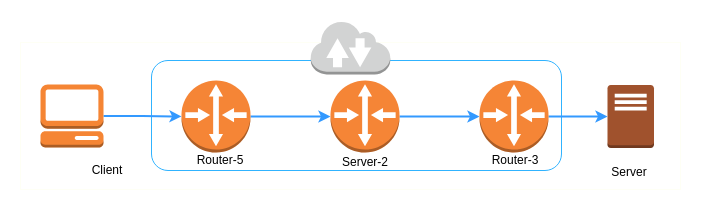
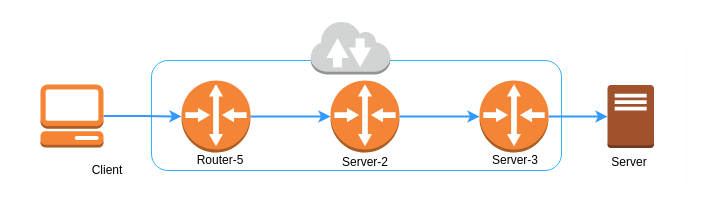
  <mxCell id="0" />
  <mxCell id="1" parent="0" />
  <mxCell id="2" value="" style="rounded=0;whiteSpace=wrap;html=1;strokeColor=#FEFFF5;" vertex="1" parent="1"><mxGeometry x="20" y="42" width="660" height="147" as="geometry" /></mxCell>
  <mxCell id="3" value="" style="rounded=1;whiteSpace=wrap;html=1;strokeColor=#30B3FF;" vertex="1" parent="1"><mxGeometry x="151" y="60" width="410" height="110" as="geometry" /></mxCell>
  <mxCell id="4" value="" style="outlineConnect=0;dashed=0;verticalLabelPosition=bottom;verticalAlign=top;align=center;html=1;shape=mxgraph.aws3.internet_2;fillColor=#D2D3D3;gradientColor=none;strokeColor=#FEFFF5;" vertex="1" parent="1"><mxGeometry x="310.25" y="20" width="79.5" height="54" as="geometry" /></mxCell>
  <mxCell id="5" value="" style="outlineConnect=0;dashed=0;verticalLabelPosition=bottom;verticalAlign=top;align=center;html=1;shape=mxgraph.aws3.traditional_server;fillColor=#a0522d;strokeColor=#6D1F00;fontColor=#ffffff;" vertex="1" parent="1"><mxGeometry x="607" y="84.5" width="46.5" height="63" as="geometry" /></mxCell>
  <mxCell id="6" value="" style="edgeStyle=orthogonalEdgeStyle;rounded=0;orthogonalLoop=1;jettySize=auto;html=1;strokeColor=#3399FF;strokeWidth=2;" edge="1" parent="1" source="7" target="9"><mxGeometry relative="1" as="geometry" /></mxCell>
  <mxCell id="7" value="" style="outlineConnect=0;dashed=0;verticalLabelPosition=bottom;verticalAlign=top;align=center;html=1;shape=mxgraph.aws3.router;fillColor=#F58536;gradientColor=none;strokeColor=#FEFFF5;" vertex="1" parent="1"><mxGeometry x="181" y="80" width="69" height="72" as="geometry" /></mxCell>
  <mxCell id="8" value="" style="edgeStyle=orthogonalEdgeStyle;rounded=0;orthogonalLoop=1;jettySize=auto;html=1;strokeColor=#3399FF;strokeWidth=2;" edge="1" parent="1" source="9" target="11"><mxGeometry relative="1" as="geometry" /></mxCell>
  <mxCell id="9" value="" style="outlineConnect=0;dashed=0;verticalLabelPosition=bottom;verticalAlign=top;align=center;html=1;shape=mxgraph.aws3.router;fillColor=#F58536;gradientColor=none;strokeColor=#FEFFF5;" vertex="1" parent="1"><mxGeometry x="330" y="80" width="69" height="72" as="geometry" /></mxCell>
  <mxCell id="10" value="" style="edgeStyle=orthogonalEdgeStyle;rounded=0;orthogonalLoop=1;jettySize=auto;html=1;strokeColor=#3399FF;strokeWidth=2;" edge="1" parent="1" source="11" target="5"><mxGeometry relative="1" as="geometry" /></mxCell>
  <mxCell id="11" value="" style="outlineConnect=0;dashed=0;verticalLabelPosition=bottom;verticalAlign=top;align=center;html=1;shape=mxgraph.aws3.router;fillColor=#F58536;gradientColor=none;strokeColor=#FEFFF5;" vertex="1" parent="1"><mxGeometry x="479" y="80" width="69" height="72" as="geometry" /></mxCell>
  <mxCell id="12" value="" style="edgeStyle=orthogonalEdgeStyle;rounded=0;orthogonalLoop=1;jettySize=auto;html=1;strokeColor=#3399FF;strokeWidth=2;" edge="1" parent="1" source="13" target="7"><mxGeometry relative="1" as="geometry" /></mxCell>
  <mxCell id="13" value="" style="outlineConnect=0;dashed=0;verticalLabelPosition=bottom;verticalAlign=top;align=center;html=1;shape=mxgraph.aws3.management_console;fillColor=#F58534;gradientColor=none;strokeColor=#FEFFF5;" vertex="1" parent="1"><mxGeometry x="40" y="84" width="63" height="63" as="geometry" /></mxCell>
  <mxCell id="14" value="Router-5" style="text;html=1;strokeColor=none;fillColor=none;align=center;verticalAlign=middle;whiteSpace=wrap;rounded=0;" vertex="1" parent="1"><mxGeometry x="195.13" y="150" width="49.75" height="20" as="geometry" /></mxCell>
  <mxCell id="15" value="Server-2" style="text;html=1;strokeColor=none;fillColor=none;align=center;verticalAlign=middle;whiteSpace=wrap;rounded=0;" vertex="1" parent="1"><mxGeometry x="340" y="152" width="49.75" height="20" as="geometry" /></mxCell>
- <mxCell id="16" value="Router-3" style="text;html=1;strokeColor=none;fillColor=none;align=center;verticalAlign=middle;whiteSpace=wrap;rounded=0;" vertex="1" parent="1"><mxGeometry x="490.25" y="150" width="49.75" height="20" as="geometry" /></mxCell>
- <mxCell id="17" value="Server" style="text;html=1;strokeColor=none;fillColor=none;align=center;verticalAlign=middle;whiteSpace=wrap;rounded=0;" vertex="1" parent="1"><mxGeometry x="603.75" y="162" width="49.75" height="20" as="geometry" /></mxCell>
+ <mxCell id="16" value="Server-3" style="text;html=1;strokeColor=none;fillColor=none;align=center;verticalAlign=middle;whiteSpace=wrap;rounded=0;" vertex="1" parent="1"><mxGeometry x="490.25" y="150" width="49.75" height="20" as="geometry" /></mxCell>
+ <mxCell id="17" value="Server" style="text;html=1;strokeColor=none;fillColor=none;align=center;verticalAlign=middle;whiteSpace=wrap;rounded=0;" vertex="1" parent="1"><mxGeometry x="603.75" y="152" width="49.75" height="20" as="geometry" /></mxCell>
  <mxCell id="18" value="Client" style="text;html=1;strokeColor=none;fillColor=none;align=center;verticalAlign=middle;whiteSpace=wrap;rounded=0;" vertex="1" parent="1"><mxGeometry x="81.63" y="160" width="49.75" height="20" as="geometry" /></mxCell>
